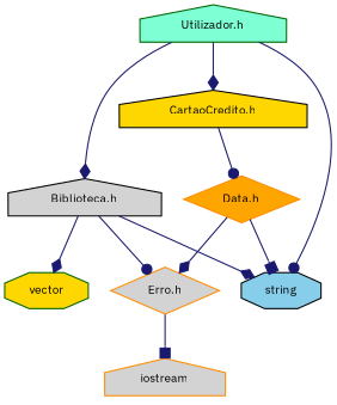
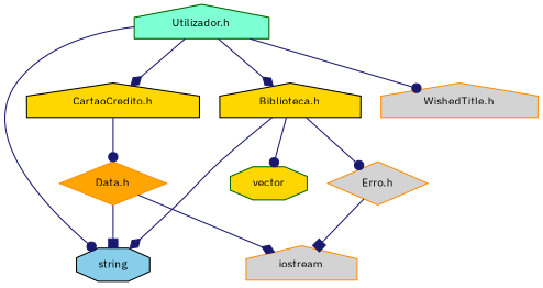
  digraph {
    fontname="IBM Plex Sans"
    node [color=darkorange fillcolor=lightgrey fontname="IBM Plex Sans" fontsize=10 shape=house style=filled]
    edge [arrowhead=diamond color=midnightblue fontname="IBM Plex Sans" fontsize=10 labelfontname=Helvetica labelfontsize=10 style=solid]
    n1 [color=darkgreen fillcolor=aquamarine fontcolor=black height=0.2 label="Utilizador.h" width=0.4]
    n2 [color=black fillcolor=skyblue height=0.2 label=string shape=octagon width=0.4]
    n3 [color=black fillcolor=gold height=0.2 label="CartaoCredito.h" width=0.4]
-   n4 [color=black height=0.2 label="Biblioteca.h" width=0.4]
+   n4 [color=black fillcolor=gold height=0.2 label="Biblioteca.h" width=0.4]
+   n5 [height=0.2 label="WishedTitle.h" width=0.4]
    n6 [fillcolor=orange height=0.2 label="Data.h" shape=diamond width=0.4]
    n7 [color=darkgreen fillcolor=gold height=0.2 label=vector shape=octagon width=0.4]
    n8 [height=0.2 label="Erro.h" shape=diamond width=0.4]
    n9 [height=0.2 label=iostream width=0.4]
    n1 -> n2 [arrowhead=dot]
    n1 -> n3
    n1 -> n4
+   n1 -> n5 [arrowhead=dot]
    n3 -> n6 [arrowhead=dot]
    n4 -> n2
-   n4 -> n7
+   n4 -> n7 [arrowhead=dot]
    n4 -> n8 [arrowhead=dot]
    n6 -> n2 [arrowhead=box]
-   n6 -> n8
+   n6 -> n9
    n8 -> n9 [arrowhead=box]
  }
